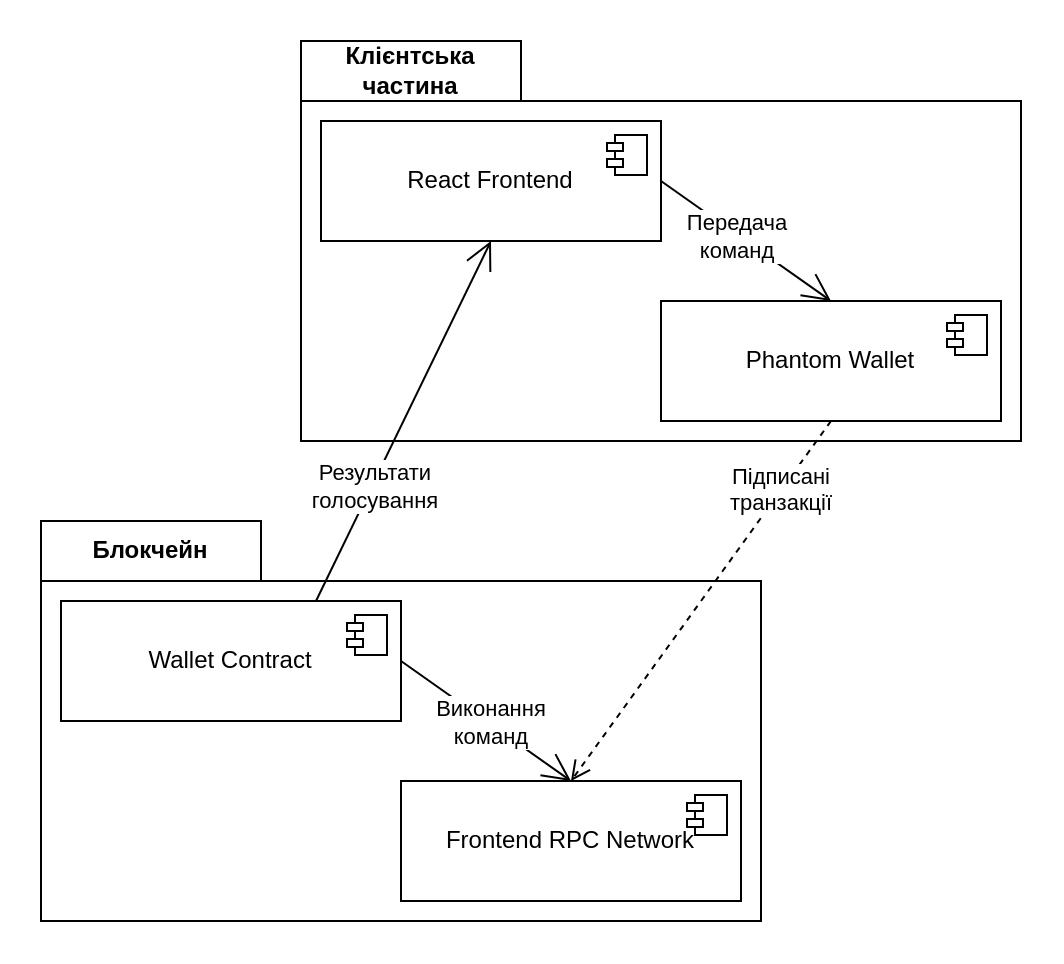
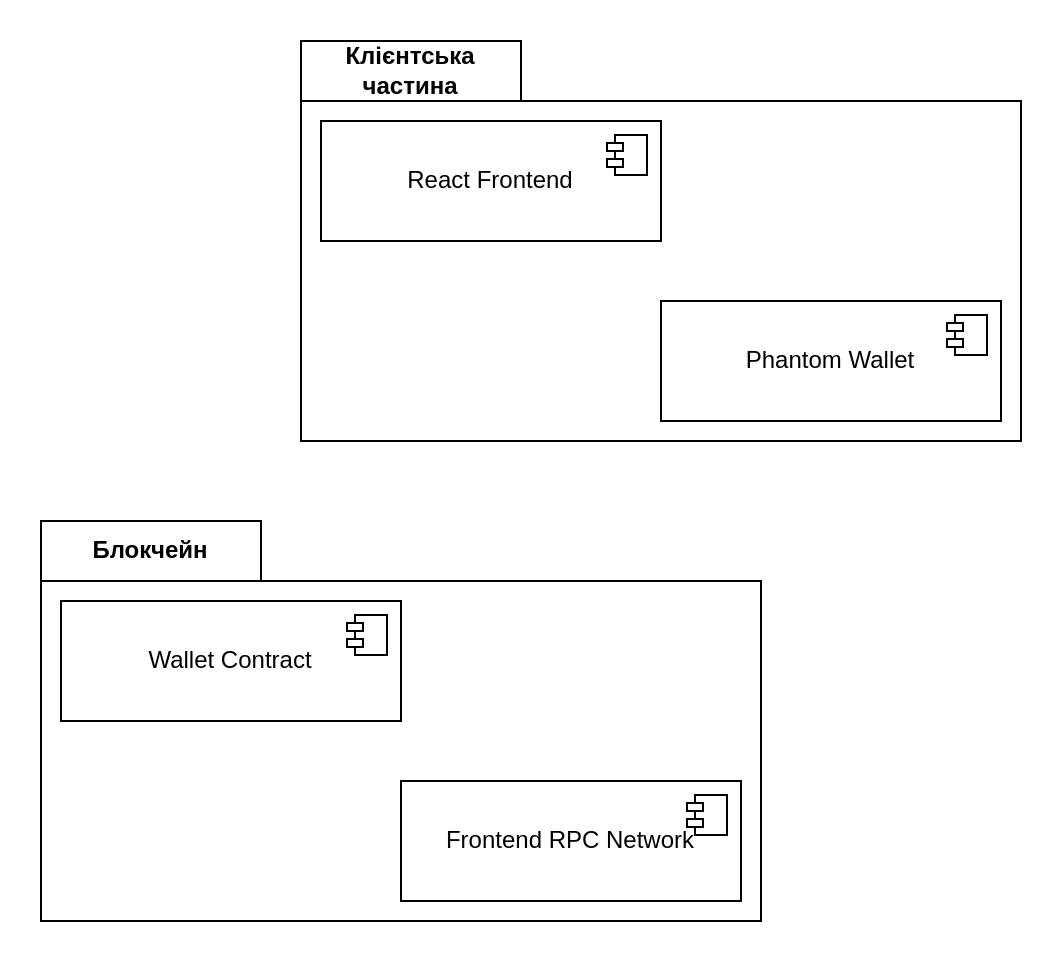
  <mxCell id="0" />
  <mxCell id="1" parent="0" />
  <mxCell id="2" value="Клієнтська частина" style="shape=folder;fontStyle=1;tabWidth=110;tabHeight=30;tabPosition=left;html=1;boundedLbl=1;labelInHeader=1;container=1;collapsible=0;recursiveResize=0;whiteSpace=wrap;" vertex="1" parent="1"><mxGeometry x="150" y="20" width="360" height="200" as="geometry" /></mxCell>
  <mxCell id="3" value="React Frontend" style="html=1;dropTarget=0;whiteSpace=wrap;" vertex="1" parent="2"><mxGeometry x="10" y="40" width="170" height="60" as="geometry" /></mxCell>
  <mxCell id="4" value="" style="shape=module;jettyWidth=8;jettyHeight=4;" vertex="1" parent="3"><mxGeometry x="1" width="20" height="20" relative="1" as="geometry"><mxPoint x="-27" y="7" as="offset" /></mxGeometry></mxCell>
  <mxCell id="5" value="Phantom Wallet" style="html=1;dropTarget=0;whiteSpace=wrap;" vertex="1" parent="2"><mxGeometry x="180" y="130" width="170" height="60" as="geometry" /></mxCell>
  <mxCell id="6" value="" style="shape=module;jettyWidth=8;jettyHeight=4;" vertex="1" parent="5"><mxGeometry x="1" width="20" height="20" relative="1" as="geometry"><mxPoint x="-27" y="7" as="offset" /></mxGeometry></mxCell>
- <mxCell id="7" value="" style="endArrow=open;endFill=1;endSize=12;html=1;rounded=0;exitX=1;exitY=0.5;exitDx=0;exitDy=0;entryX=0.5;entryY=0;entryDx=0;entryDy=0;" edge="1" parent="2" source="3" target="5"><mxGeometry width="160" relative="1" as="geometry"><mxPoint x="-340" y="140" as="sourcePoint" /><mxPoint x="-180" y="140" as="targetPoint" /></mxGeometry></mxCell>
- <mxCell id="8" value="&lt;div&gt;Передача&lt;/div&gt;&lt;div&gt;команд&lt;br&gt;&lt;/div&gt;" style="edgeLabel;html=1;align=center;verticalAlign=middle;resizable=0;points=[];" vertex="1" connectable="0" parent="7"><mxGeometry x="-0.12" y="-1" relative="1" as="geometry"><mxPoint as="offset" /></mxGeometry></mxCell>
  <mxCell id="9" value="Блокчейн" style="shape=folder;fontStyle=1;tabWidth=110;tabHeight=30;tabPosition=left;html=1;boundedLbl=1;labelInHeader=1;container=1;collapsible=0;recursiveResize=0;whiteSpace=wrap;" vertex="1" parent="1"><mxGeometry x="20" y="260" width="360" height="200" as="geometry" /></mxCell>
  <mxCell id="10" value="Wallet Contract" style="html=1;dropTarget=0;whiteSpace=wrap;" vertex="1" parent="9"><mxGeometry x="10" y="40" width="170" height="60" as="geometry" /></mxCell>
  <mxCell id="11" value="" style="shape=module;jettyWidth=8;jettyHeight=4;" vertex="1" parent="10"><mxGeometry x="1" width="20" height="20" relative="1" as="geometry"><mxPoint x="-27" y="7" as="offset" /></mxGeometry></mxCell>
  <mxCell id="12" value="Frontend RPC Network" style="html=1;dropTarget=0;whiteSpace=wrap;" vertex="1" parent="9"><mxGeometry x="180" y="130" width="170" height="60" as="geometry" /></mxCell>
  <mxCell id="13" value="" style="shape=module;jettyWidth=8;jettyHeight=4;" vertex="1" parent="12"><mxGeometry x="1" width="20" height="20" relative="1" as="geometry"><mxPoint x="-27" y="7" as="offset" /></mxGeometry></mxCell>
- <mxCell id="14" value="" style="endArrow=open;endFill=1;endSize=12;html=1;rounded=0;entryX=0.5;entryY=0;entryDx=0;entryDy=0;exitX=1;exitY=0.5;exitDx=0;exitDy=0;" edge="1" parent="9" source="10" target="12"><mxGeometry width="160" relative="1" as="geometry"><mxPoint x="-160" y="-100" as="sourcePoint" /><mxPoint y="-100" as="targetPoint" /></mxGeometry></mxCell>
- <mxCell id="15" value="&lt;div&gt;Виконання&lt;/div&gt;&lt;div&gt;команд&lt;br&gt;&lt;/div&gt;" style="edgeLabel;html=1;align=center;verticalAlign=middle;resizable=0;points=[];" vertex="1" connectable="0" parent="14"><mxGeometry x="-0.137" y="2" relative="1" as="geometry"><mxPoint x="7" y="6" as="offset" /></mxGeometry></mxCell>
- <mxCell id="16" value="&lt;div&gt;Підписані&lt;/div&gt;&lt;div&gt;транзакції&lt;br&gt;&lt;/div&gt;" style="html=1;verticalAlign=bottom;endArrow=open;dashed=1;endSize=8;curved=0;rounded=0;entryX=0.5;entryY=0;entryDx=0;entryDy=0;exitX=0.5;exitY=1;exitDx=0;exitDy=0;" edge="1" parent="1" source="5" target="12"><mxGeometry x="-0.503" y="9" relative="1" as="geometry"><mxPoint x="-50" y="350" as="sourcePoint" /><mxPoint x="-130" y="350" as="targetPoint" /><mxPoint as="offset" /></mxGeometry></mxCell>
- <mxCell id="17" value="" style="endArrow=open;endFill=1;endSize=12;html=1;rounded=0;exitX=0.75;exitY=0;exitDx=0;exitDy=0;entryX=0.5;entryY=1;entryDx=0;entryDy=0;" edge="1" parent="1" source="10" target="3"><mxGeometry width="160" relative="1" as="geometry"><mxPoint x="-120" y="360" as="sourcePoint" /><mxPoint x="300" y="120" as="targetPoint" /></mxGeometry></mxCell>
- <mxCell id="18" value="&lt;div&gt;Результати&lt;/div&gt;&lt;div&gt;голосування&lt;br&gt;&lt;/div&gt;" style="edgeLabel;html=1;align=center;verticalAlign=middle;resizable=0;points=[];" vertex="1" connectable="0" parent="17"><mxGeometry x="-0.091" y="-2" relative="1" as="geometry"><mxPoint x="-13" y="23" as="offset" /></mxGeometry></mxCell>
